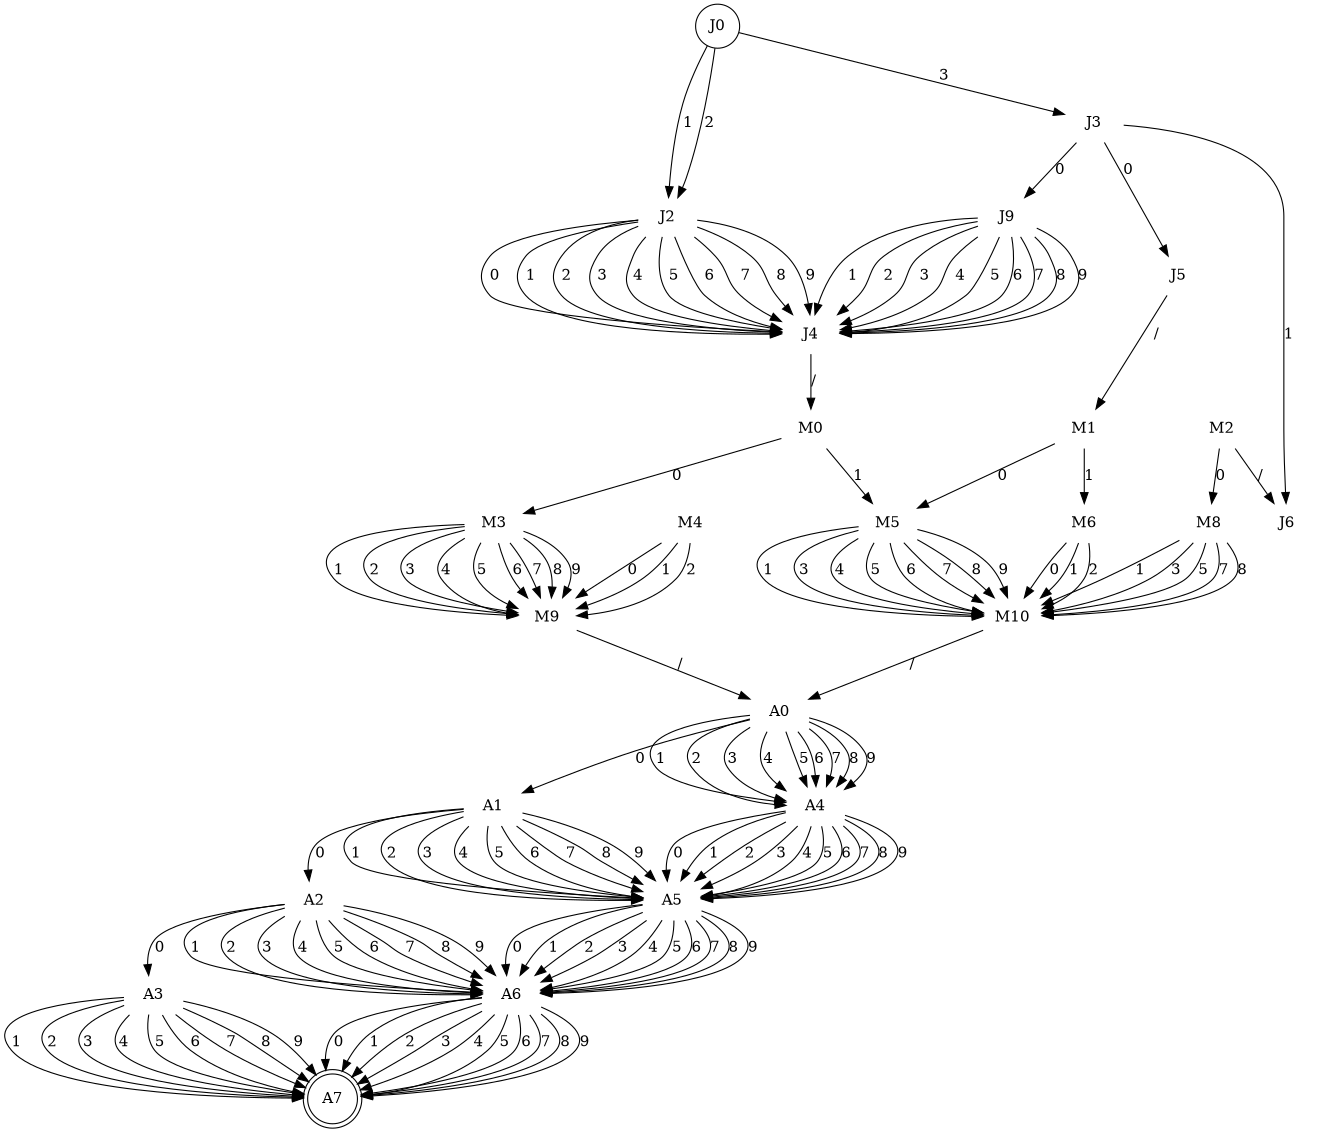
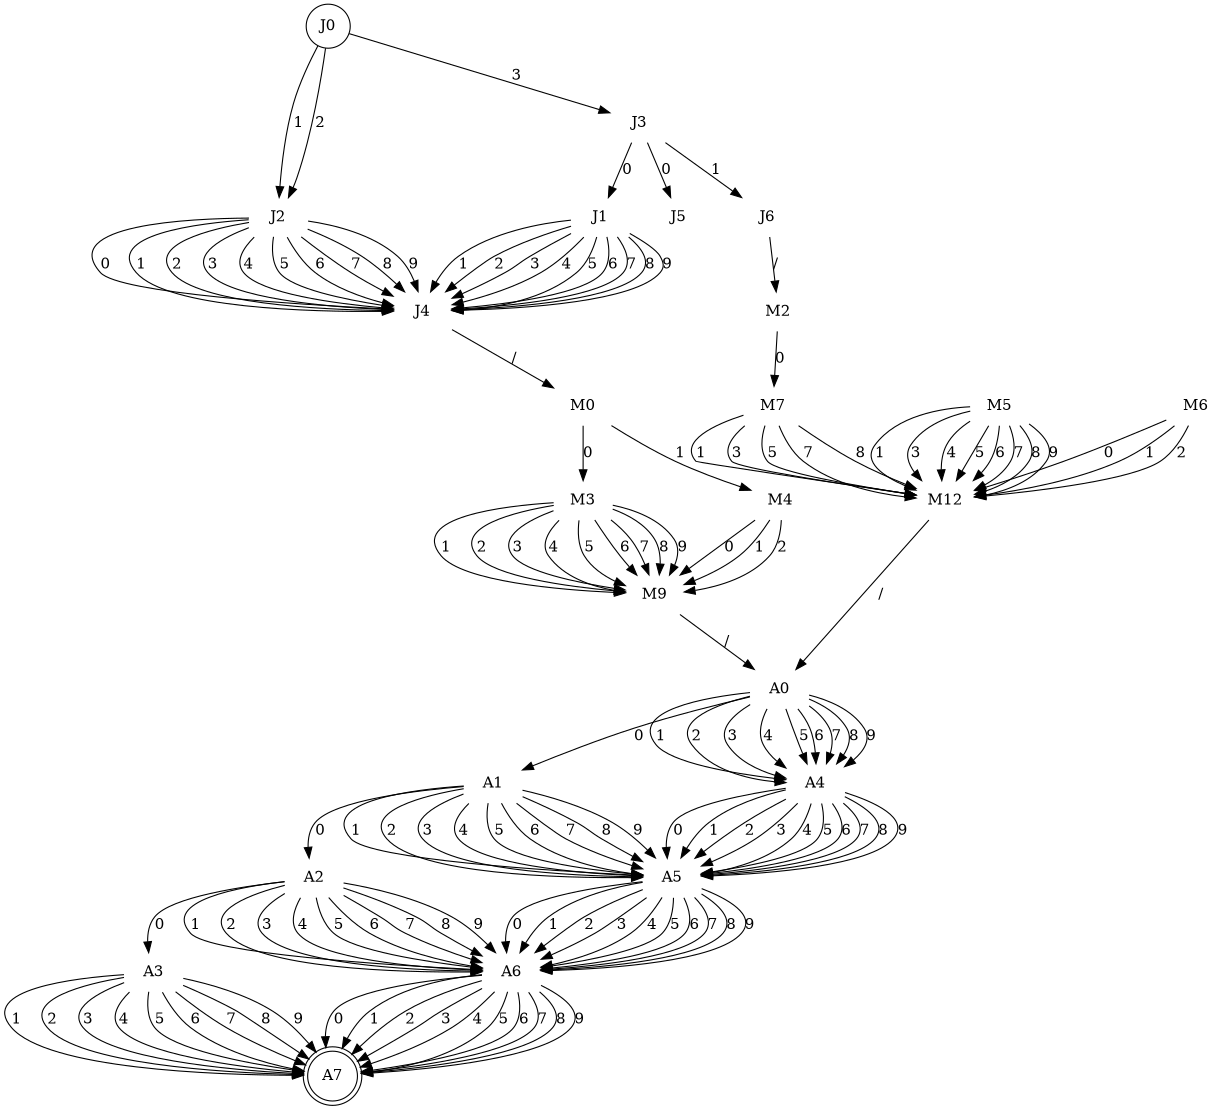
  digraph {
    node [shape=plaintext]
    J0 [shape=circle]
    J2
    J3
-   J1 [label=J9]
+   J1
    J4
    J5
    J6
    M0
-   M1
    M2
    M3
    M4
    M5
    M6
-   M7 [label=M8]
+   M7
    M9
-   M10
+   M10 [label=M12]
    A0
    A1
    A4
    A2
    A5
    A3
    A6
    A7 [shape=doublecircle]
    J0 -> J2 [label=1]
    J0 -> J2 [label=2]
    J0 -> J3 [label=3]
    J2 -> J4 [label=0]
    J2 -> J4 [label=1]
    J2 -> J4 [label=2]
    J2 -> J4 [label=3]
    J2 -> J4 [label=4]
    J2 -> J4 [label=5]
    J2 -> J4 [label=6]
    J2 -> J4 [label=7]
    J2 -> J4 [label=8]
    J2 -> J4 [label=9]
    J3 -> J1 [label=0]
    J3 -> J5 [label=0]
    J3 -> J6 [label=1]
    J1 -> J4 [label=1]
    J1 -> J4 [label=2]
    J1 -> J4 [label=3]
    J1 -> J4 [label=4]
    J1 -> J4 [label=5]
    J1 -> J4 [label=6]
    J1 -> J4 [label=7]
    J1 -> J4 [label=8]
    J1 -> J4 [label=9]
    J4 -> M0 [label="/"]
-   J5 -> M1 [label="/"]
-   M2 -> J6 [label="/"]
+   J6 -> M2 [label="/"]
    M0 -> M3 [label=0]
-   M0 -> M5 [label=1]
-   M1 -> M5 [label=0]
-   M1 -> M6 [label=1]
+   M0 -> M4 [label=1]
    M2 -> M7 [label=0]
    M3 -> M9 [label=1]
    M3 -> M9 [label=2]
    M3 -> M9 [label=3]
    M3 -> M9 [label=4]
    M3 -> M9 [label=5]
    M3 -> M9 [label=6]
    M3 -> M9 [label=7]
    M3 -> M9 [label=8]
    M3 -> M9 [label=9]
    M4 -> M9 [label=0]
    M4 -> M9 [label=1]
    M4 -> M9 [label=2]
    M5 -> M10 [label=1]
    M5 -> M10 [label=3]
    M5 -> M10 [label=4]
    M5 -> M10 [label=5]
    M5 -> M10 [label=6]
    M5 -> M10 [label=7]
    M5 -> M10 [label=8]
    M5 -> M10 [label=9]
    M6 -> M10 [label=0]
    M6 -> M10 [label=1]
    M6 -> M10 [label=2]
    M7 -> M10 [label=1]
    M7 -> M10 [label=3]
    M7 -> M10 [label=5]
    M7 -> M10 [label=7]
    M7 -> M10 [label=8]
    M9 -> A0 [label="/"]
    M10 -> A0 [label="/"]
    A0 -> A1 [label=0]
    A0 -> A4 [label=1]
    A0 -> A4 [label=2]
    A0 -> A4 [label=3]
    A0 -> A4 [label=4]
    A0 -> A4 [label=5]
    A0 -> A4 [label=6]
    A0 -> A4 [label=7]
    A0 -> A4 [label=8]
    A0 -> A4 [label=9]
    A1 -> A2 [label=0]
    A1 -> A5 [label=1]
    A1 -> A5 [label=2]
    A1 -> A5 [label=3]
    A1 -> A5 [label=4]
    A1 -> A5 [label=5]
    A1 -> A5 [label=6]
    A1 -> A5 [label=7]
    A1 -> A5 [label=8]
    A1 -> A5 [label=9]
    A4 -> A5 [label=0]
    A4 -> A5 [label=1]
    A4 -> A5 [label=2]
    A4 -> A5 [label=3]
    A4 -> A5 [label=4]
    A4 -> A5 [label=5]
    A4 -> A5 [label=6]
    A4 -> A5 [label=7]
    A4 -> A5 [label=8]
    A4 -> A5 [label=9]
    A2 -> A3 [label=0]
    A2 -> A6 [label=1]
    A2 -> A6 [label=2]
    A2 -> A6 [label=3]
    A2 -> A6 [label=4]
    A2 -> A6 [label=5]
    A2 -> A6 [label=6]
    A2 -> A6 [label=7]
    A2 -> A6 [label=8]
    A2 -> A6 [label=9]
    A5 -> A6 [label=0]
    A5 -> A6 [label=1]
    A5 -> A6 [label=2]
    A5 -> A6 [label=3]
    A5 -> A6 [label=4]
    A5 -> A6 [label=5]
    A5 -> A6 [label=6]
    A5 -> A6 [label=7]
    A5 -> A6 [label=8]
    A5 -> A6 [label=9]
    A3 -> A7 [label=1]
    A3 -> A7 [label=2]
    A3 -> A7 [label=3]
    A3 -> A7 [label=4]
    A3 -> A7 [label=5]
    A3 -> A7 [label=6]
    A3 -> A7 [label=7]
    A3 -> A7 [label=8]
    A3 -> A7 [label=9]
    A6 -> A7 [label=0]
    A6 -> A7 [label=1]
    A6 -> A7 [label=2]
    A6 -> A7 [label=3]
    A6 -> A7 [label=4]
    A6 -> A7 [label=5]
    A6 -> A7 [label=6]
    A6 -> A7 [label=7]
    A6 -> A7 [label=8]
    A6 -> A7 [label=9]
  }
